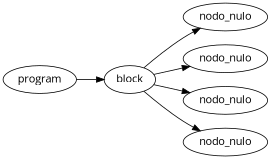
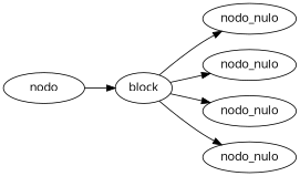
  digraph {
    rankdir=LR
    fontname="Open Sans"
    node [fontname="Open Sans"]
    edge [fontname="Open Sans"]
    n1 [label=nodo_nulo]
    n2 [label=nodo_nulo]
    n3 [label=nodo_nulo]
    n4 [label=nodo_nulo]
    n5 [label=block]
-   n6 [label=program]
+   n6 [label=nodo]
    n5 -> n1
    n5 -> n2
    n5 -> n3
    n5 -> n4
    n6 -> n5
  }
